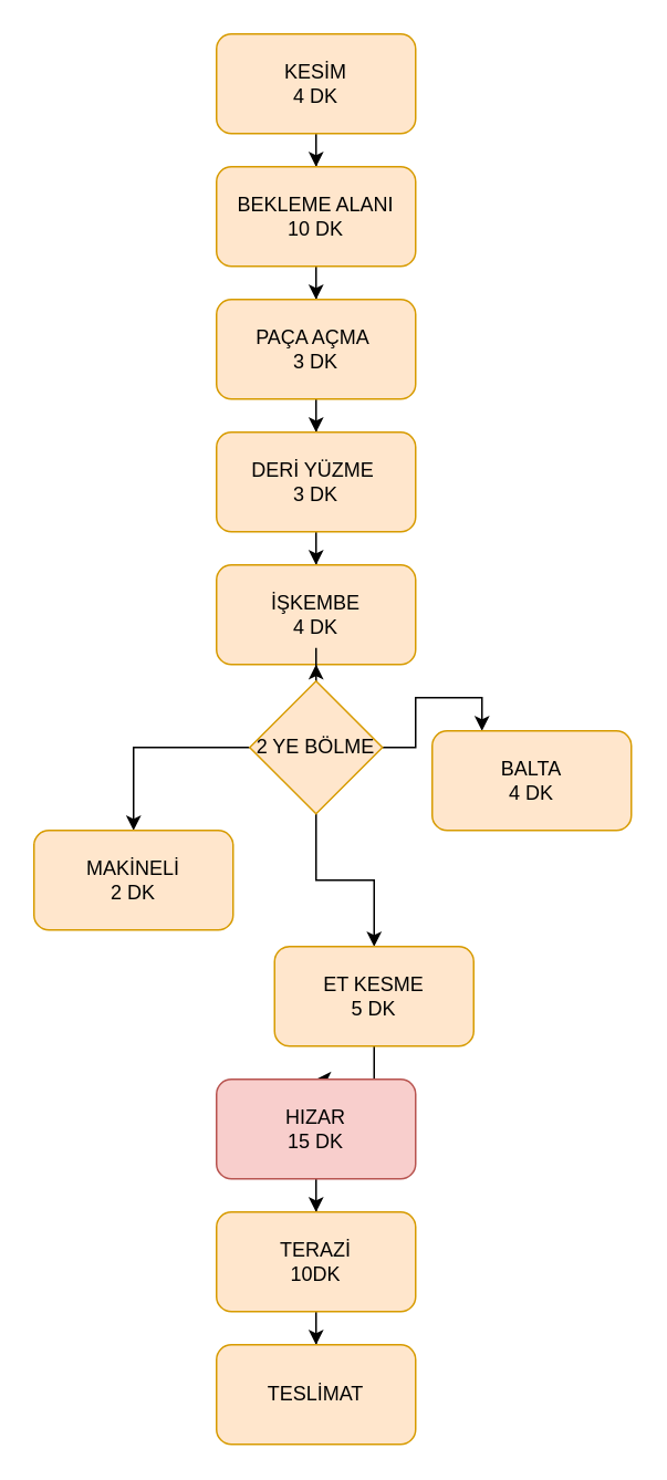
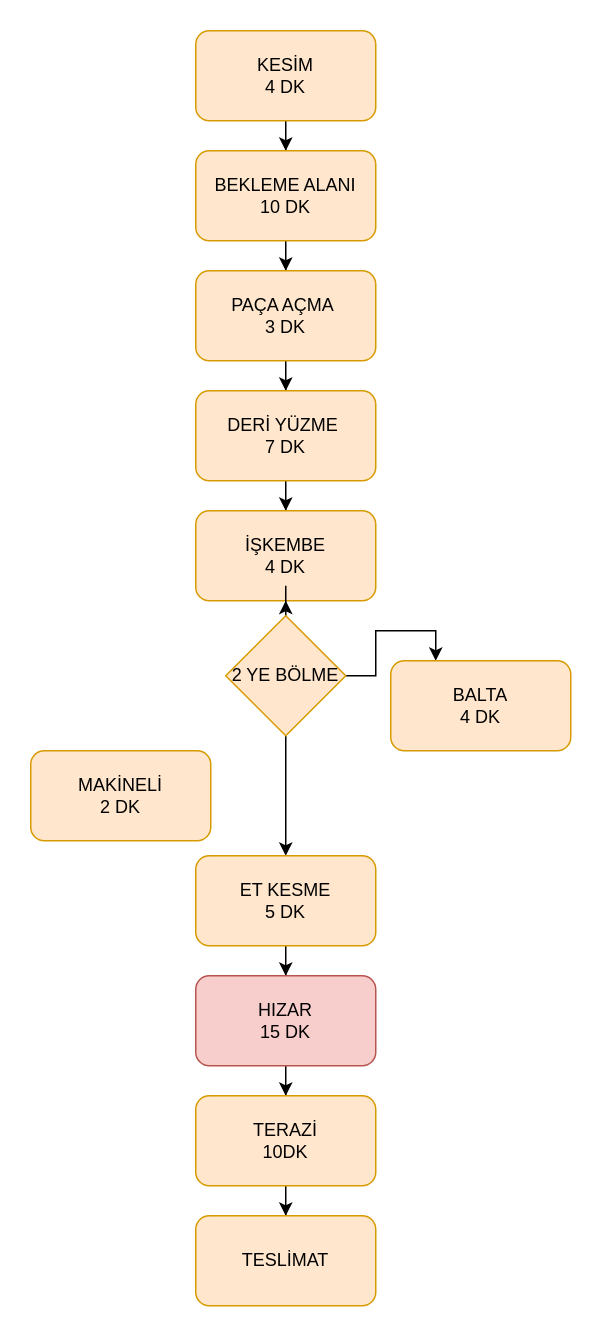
  <mxCell id="0" />
  <mxCell id="1" parent="0" />
  <mxCell id="2" style="edgeStyle=orthogonalEdgeStyle;rounded=0;orthogonalLoop=1;jettySize=auto;html=1;entryX=0.25;entryY=0;entryDx=0;entryDy=0;" edge="1" parent="1" source="16" target="17"><mxGeometry relative="1" as="geometry" /></mxCell>
- <mxCell id="3" style="edgeStyle=orthogonalEdgeStyle;rounded=0;orthogonalLoop=1;jettySize=auto;html=1;entryX=0.5;entryY=0;entryDx=0;entryDy=0;" edge="1" parent="1" source="16" target="13"><mxGeometry relative="1" as="geometry" /></mxCell>
  <mxCell id="4" value="" style="edgeStyle=orthogonalEdgeStyle;rounded=0;orthogonalLoop=1;jettySize=auto;html=1;" edge="1" parent="1" source="5" target="7"><mxGeometry relative="1" as="geometry" /></mxCell>
  <mxCell id="5" value="KESİM&lt;br&gt;4 DK" style="rounded=1;whiteSpace=wrap;html=1;fillColor=#ffe6cc;strokeColor=#d79b00;" vertex="1" parent="1"><mxGeometry x="130" y="20" width="120" height="60" as="geometry" /></mxCell>
  <mxCell id="6" value="" style="edgeStyle=orthogonalEdgeStyle;rounded=0;orthogonalLoop=1;jettySize=auto;html=1;" edge="1" parent="1" source="7" target="9"><mxGeometry relative="1" as="geometry" /></mxCell>
  <mxCell id="7" value="BEKLEME ALANI&lt;br&gt;10 DK" style="whiteSpace=wrap;html=1;rounded=1;fillColor=#ffe6cc;strokeColor=#d79b00;" vertex="1" parent="1"><mxGeometry x="130" y="100" width="120" height="60" as="geometry" /></mxCell>
  <mxCell id="8" value="" style="edgeStyle=orthogonalEdgeStyle;rounded=0;orthogonalLoop=1;jettySize=auto;html=1;" edge="1" parent="1" source="9" target="11"><mxGeometry relative="1" as="geometry" /></mxCell>
  <mxCell id="9" value="PAÇA AÇMA&amp;nbsp;&lt;br&gt;3 DK" style="whiteSpace=wrap;html=1;fillColor=#ffe6cc;strokeColor=#d79b00;rounded=1;" vertex="1" parent="1"><mxGeometry x="130" y="180" width="120" height="60" as="geometry" /></mxCell>
  <mxCell id="10" value="" style="edgeStyle=orthogonalEdgeStyle;rounded=0;orthogonalLoop=1;jettySize=auto;html=1;" edge="1" parent="1" source="11" target="12"><mxGeometry relative="1" as="geometry" /></mxCell>
- <mxCell id="11" value="DERİ YÜZME&amp;nbsp;&lt;br&gt;3 DK" style="whiteSpace=wrap;html=1;fillColor=#ffe6cc;strokeColor=#d79b00;rounded=1;" vertex="1" parent="1"><mxGeometry x="130" y="260" width="120" height="60" as="geometry" /></mxCell>
+ <mxCell id="11" value="DERİ YÜZME&amp;nbsp;&lt;br&gt;7 DK" style="whiteSpace=wrap;html=1;fillColor=#ffe6cc;strokeColor=#d79b00;rounded=1;" vertex="1" parent="1"><mxGeometry x="130" y="260" width="120" height="60" as="geometry" /></mxCell>
  <mxCell id="12" value="İŞKEMBE&lt;br&gt;4 DK" style="whiteSpace=wrap;html=1;fillColor=#ffe6cc;strokeColor=#d79b00;rounded=1;" vertex="1" parent="1"><mxGeometry x="130" y="340" width="120" height="60" as="geometry" /></mxCell>
  <mxCell id="13" value="MAKİNELİ&lt;br&gt;2 DK" style="whiteSpace=wrap;html=1;fillColor=#ffe6cc;strokeColor=#d79b00;rounded=1;" vertex="1" parent="1"><mxGeometry x="20" y="500" width="120" height="60" as="geometry" /></mxCell>
  <mxCell id="14" value="" style="edgeStyle=orthogonalEdgeStyle;rounded=0;orthogonalLoop=1;jettySize=auto;html=1;" edge="1" parent="1" source="16" target="12"><mxGeometry relative="1" as="geometry" /></mxCell>
  <mxCell id="15" value="" style="edgeStyle=orthogonalEdgeStyle;rounded=0;orthogonalLoop=1;jettySize=auto;html=1;" edge="1" parent="1" source="16" target="19"><mxGeometry relative="1" as="geometry" /></mxCell>
  <mxCell id="16" value="2 YE BÖLME" style="rhombus;whiteSpace=wrap;html=1;fillColor=#ffe6cc;strokeColor=#d79b00;" vertex="1" parent="1"><mxGeometry x="150" y="410" width="80" height="80" as="geometry" /></mxCell>
  <mxCell id="17" value="BALTA&lt;br&gt;4 DK" style="whiteSpace=wrap;html=1;fillColor=#ffe6cc;strokeColor=#d79b00;rounded=1;" vertex="1" parent="1"><mxGeometry x="260" y="440" width="120" height="60" as="geometry" /></mxCell>
  <mxCell id="18" value="" style="edgeStyle=orthogonalEdgeStyle;rounded=0;orthogonalLoop=1;jettySize=auto;html=1;" edge="1" parent="1" source="19" target="21"><mxGeometry relative="1" as="geometry" /></mxCell>
- <mxCell id="19" value="ET KESME&lt;br&gt;5 DK" style="rounded=1;whiteSpace=wrap;html=1;fillColor=#ffe6cc;strokeColor=#d79b00;" vertex="1" parent="1"><mxGeometry x="165" y="570" width="120" height="60" as="geometry" /></mxCell>
+ <mxCell id="19" value="ET KESME&lt;br&gt;5 DK" style="rounded=1;whiteSpace=wrap;html=1;fillColor=#ffe6cc;strokeColor=#d79b00;" vertex="1" parent="1"><mxGeometry x="130" y="570" width="120" height="60" as="geometry" /></mxCell>
  <mxCell id="20" value="" style="edgeStyle=orthogonalEdgeStyle;rounded=0;orthogonalLoop=1;jettySize=auto;html=1;" edge="1" parent="1" source="21" target="23"><mxGeometry relative="1" as="geometry" /></mxCell>
  <mxCell id="21" value="HIZAR&lt;br&gt;15 DK" style="whiteSpace=wrap;html=1;fillColor=#f8cecc;strokeColor=#b85450;rounded=1;" vertex="1" parent="1"><mxGeometry x="130" y="650" width="120" height="60" as="geometry" /></mxCell>
  <mxCell id="22" value="" style="edgeStyle=orthogonalEdgeStyle;rounded=0;orthogonalLoop=1;jettySize=auto;html=1;" edge="1" parent="1" source="23" target="24"><mxGeometry relative="1" as="geometry" /></mxCell>
  <mxCell id="23" value="TERAZİ&lt;br&gt;10DK" style="whiteSpace=wrap;html=1;fillColor=#ffe6cc;strokeColor=#d79b00;rounded=1;" vertex="1" parent="1"><mxGeometry x="130" y="730" width="120" height="60" as="geometry" /></mxCell>
  <mxCell id="24" value="TESLİMAT" style="whiteSpace=wrap;html=1;fillColor=#ffe6cc;strokeColor=#d79b00;rounded=1;" vertex="1" parent="1"><mxGeometry x="130" y="810" width="120" height="60" as="geometry" /></mxCell>
